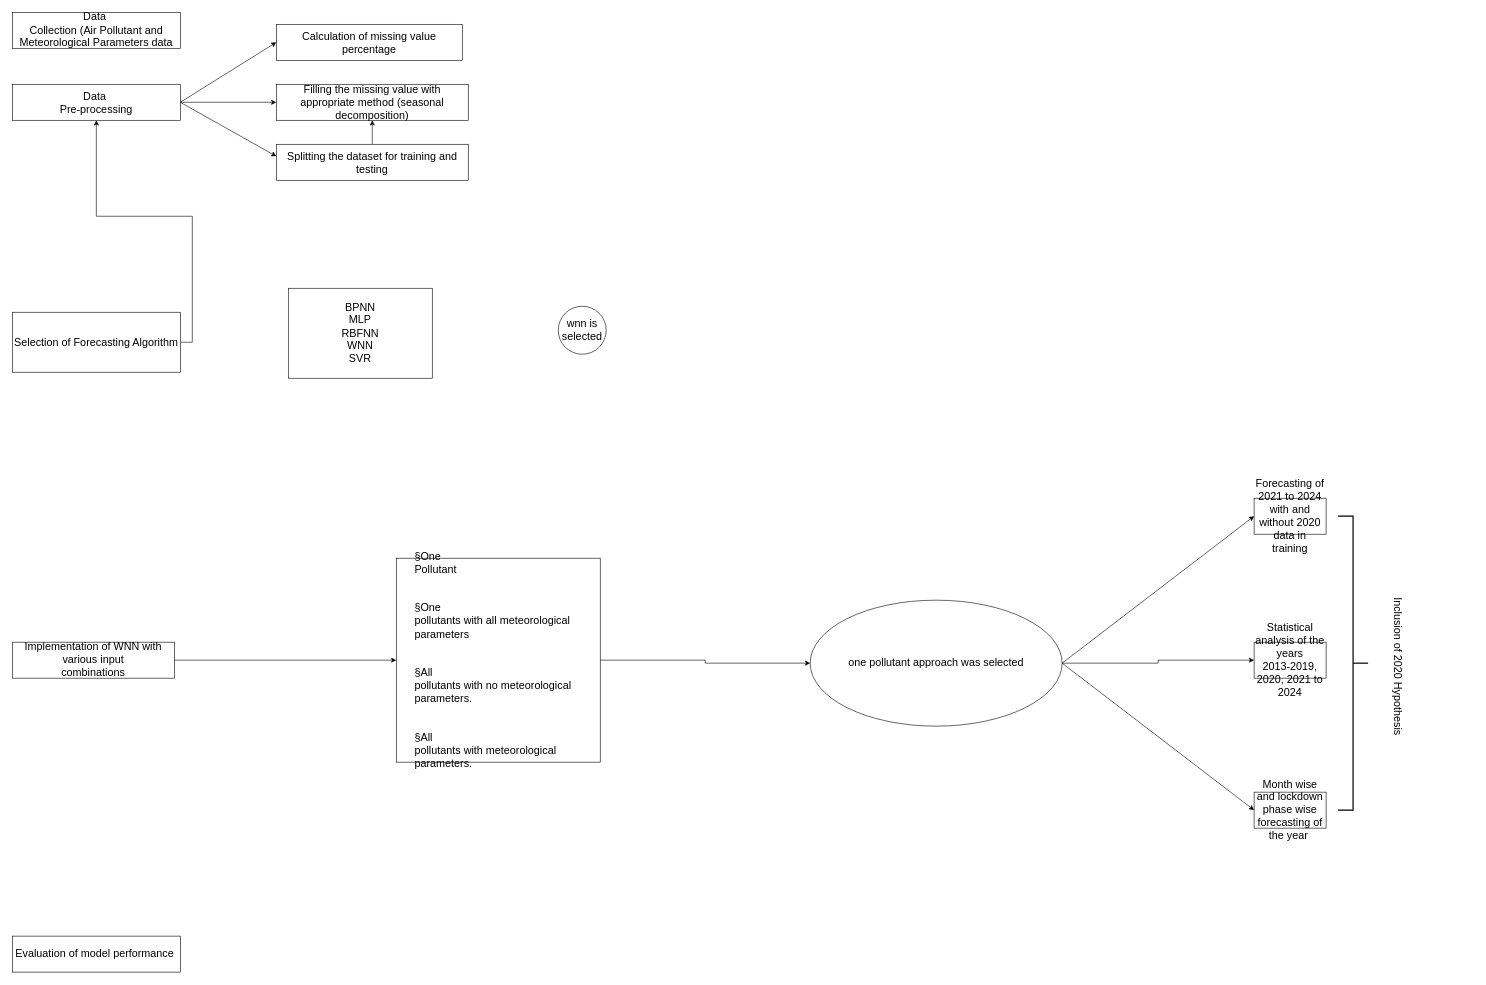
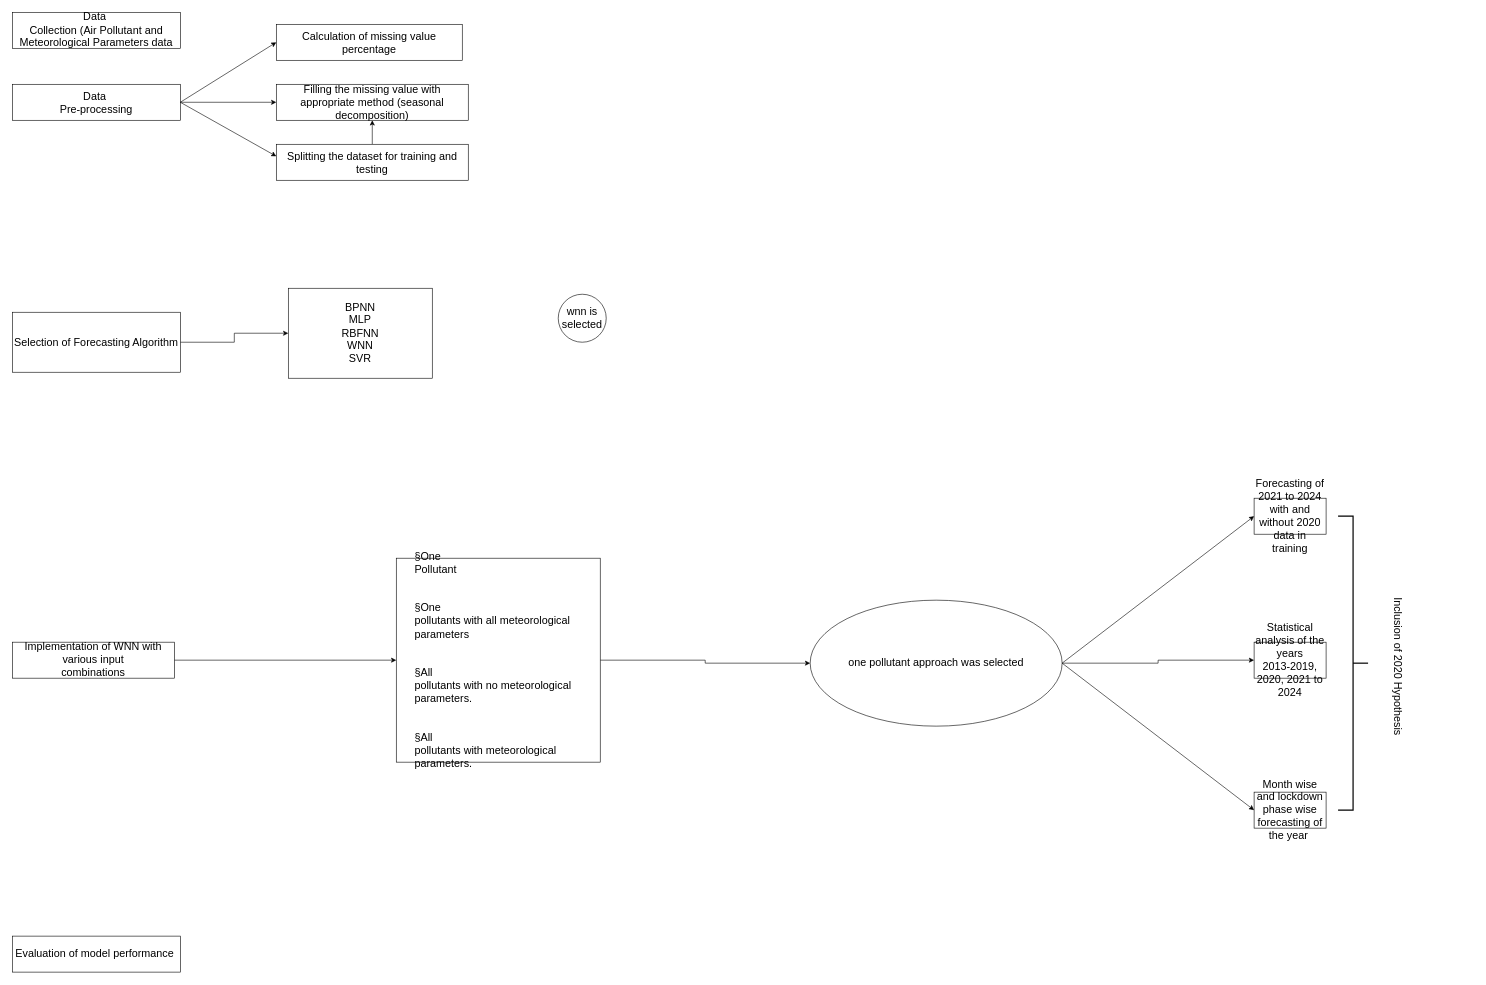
  <mxCell id="0" />
  <mxCell id="1" parent="0" />
  <mxCell id="2" value="&lt;p style=&quot;margin-top: 0pt; margin-bottom: 0pt; margin-left: 0in; direction: ltr; unicode-bidi: embed; word-break: normal;&quot;&gt;&lt;span&gt;&lt;font&gt;Data&amp;nbsp;&lt;br&gt;Collection (Air Pollutant and Meteorological Parameters data&lt;/font&gt;&lt;/span&gt;&lt;/p&gt;" style="rounded=0;whiteSpace=wrap;html=1;hachureGap=4;fontFamily=Helvetica;fontColor=default;textDirection=ltr;fontSize=18;labelBackgroundColor=none;" vertex="1" parent="1"><mxGeometry x="20" y="20" width="280" height="60" as="geometry" /></mxCell>
  <mxCell id="3" value="" style="edgeStyle=orthogonalEdgeStyle;rounded=0;hachureGap=4;orthogonalLoop=1;jettySize=auto;html=1;fontFamily=Helvetica;fontColor=default;textDirection=ltr;" edge="1" parent="1" source="4" target="10"><mxGeometry relative="1" as="geometry" /></mxCell>
  <mxCell id="4" value="Data&amp;nbsp;&lt;br&gt;Pre-processing" style="rounded=0;hachureGap=4;fontFamily=Helvetica;fontColor=default;spacingBottom=-1;whiteSpace=wrap;html=1;textDirection=ltr;fontSize=18;labelBackgroundColor=none;" vertex="1" parent="1"><mxGeometry x="20" y="140" width="280" height="60" as="geometry" /></mxCell>
- <mxCell id="5" style="edgeStyle=orthogonalEdgeStyle;rounded=0;hachureGap=4;orthogonalLoop=1;jettySize=auto;html=1;exitX=1;exitY=0.5;exitDx=0;exitDy=0;fontFamily=Helvetica;fontColor=default;textDirection=ltr;" edge="1" parent="1" source="6" target="4"><mxGeometry relative="1" as="geometry" /></mxCell>
+ <mxCell id="5" style="edgeStyle=orthogonalEdgeStyle;rounded=0;hachureGap=4;orthogonalLoop=1;jettySize=auto;html=1;exitX=1;exitY=0.5;exitDx=0;exitDy=0;entryX=0;entryY=0.5;entryDx=0;entryDy=0;fontFamily=Helvetica;fontColor=default;textDirection=ltr;" edge="1" parent="1" source="6" target="16"><mxGeometry relative="1" as="geometry" /></mxCell>
  <mxCell id="6" value="&lt;p style=&quot;margin-top: 0pt; margin-bottom: 0pt; margin-left: 0in; direction: ltr; unicode-bidi: embed; word-break: normal;&quot;&gt;&lt;span&gt;&lt;font&gt;Selection of Forecasting Algorithm&lt;/font&gt;&lt;/span&gt;&lt;/p&gt;" style="rounded=0;whiteSpace=wrap;html=1;hachureGap=4;fontFamily=Helvetica;fontColor=default;textDirection=ltr;fontSize=18;labelBackgroundColor=none;" vertex="1" parent="1"><mxGeometry x="20" y="520" width="280" height="100" as="geometry" /></mxCell>
  <mxCell id="7" style="edgeStyle=orthogonalEdgeStyle;rounded=0;hachureGap=4;orthogonalLoop=1;jettySize=auto;html=1;exitX=1;exitY=0.5;exitDx=0;exitDy=0;fontFamily=Helvetica;textDirection=ltr;" edge="1" parent="1" source="8" target="19"><mxGeometry relative="1" as="geometry" /></mxCell>
  <mxCell id="8" value="&lt;p style=&quot;margin-top: 0pt; margin-bottom: 0pt; margin-left: 0in; direction: ltr; unicode-bidi: embed; word-break: normal;&quot;&gt;&lt;span&gt;&lt;font&gt;Implementation of WNN with various input&lt;br&gt;combinations&lt;/font&gt;&lt;/span&gt;&lt;/p&gt;" style="rounded=0;whiteSpace=wrap;html=1;hachureGap=4;fontFamily=Helvetica;fontColor=default;textDirection=ltr;fontSize=18;labelBackgroundColor=none;" vertex="1" parent="1"><mxGeometry x="20" y="1070" width="270" height="60" as="geometry" /></mxCell>
  <mxCell id="9" value="&lt;p style=&quot;language:en-IN;margin-top:0pt;margin-bottom:0pt;margin-left:0in;&amp;lt;br/&amp;gt;text-align:left;direction:ltr;unicode-bidi:embed;mso-line-break-override:none;&amp;lt;br/&amp;gt;word-break:normal;punctuation-wrap:hanging&quot;&gt;&lt;span&gt;Evaluation of model performance&amp;nbsp;&lt;/span&gt;&lt;/p&gt;" style="rounded=0;whiteSpace=wrap;html=1;hachureGap=4;fontFamily=Helvetica;fontColor=default;textDirection=ltr;fontSize=18;labelBackgroundColor=none;" vertex="1" parent="1"><mxGeometry x="20" y="1560" width="280" height="60" as="geometry" /></mxCell>
  <mxCell id="10" value="Filling the missing value with&lt;br&gt;appropriate method (seasonal decomposition)" style="fontFamily=Helvetica;rounded=0;hachureGap=4;fontColor=default;spacingBottom=-1;whiteSpace=wrap;html=1;textDirection=ltr;fontSize=18;labelBackgroundColor=none;" vertex="1" parent="1"><mxGeometry x="460" y="140" width="320" height="60" as="geometry" /></mxCell>
  <mxCell id="11" value="Calculation of missing value percentage" style="fontFamily=Helvetica;rounded=0;hachureGap=4;fontColor=default;spacingBottom=-1;whiteSpace=wrap;html=1;textDirection=ltr;fontSize=18;labelBackgroundColor=none;" vertex="1" parent="1"><mxGeometry x="460" y="40" width="310" height="60" as="geometry" /></mxCell>
  <mxCell id="12" value="" style="endArrow=classic;html=1;rounded=0;hachureGap=4;fontFamily=Helvetica;fontColor=default;textDirection=ltr;" edge="1" parent="1"><mxGeometry width="50" height="50" relative="1" as="geometry"><mxPoint x="300" y="170" as="sourcePoint" /><mxPoint x="460" y="260" as="targetPoint" /></mxGeometry></mxCell>
  <mxCell id="13" value="" style="edgeStyle=orthogonalEdgeStyle;rounded=0;hachureGap=4;orthogonalLoop=1;jettySize=auto;html=1;fontFamily=Helvetica;textDirection=ltr;" edge="1" parent="1" source="14" target="10"><mxGeometry relative="1" as="geometry" /></mxCell>
  <mxCell id="14" value="Splitting the dataset for training and&lt;br&gt;testing" style="fontFamily=Helvetica;rounded=0;hachureGap=4;fontColor=default;spacingBottom=-1;whiteSpace=wrap;html=1;textDirection=ltr;fontSize=18;labelBackgroundColor=none;" vertex="1" parent="1"><mxGeometry x="460" y="240" width="320" height="60" as="geometry" /></mxCell>
  <mxCell id="15" value="" style="endArrow=classic;html=1;rounded=0;hachureGap=4;fontFamily=Helvetica;entryX=0;entryY=0.5;entryDx=0;entryDy=0;fontColor=default;textDirection=ltr;" edge="1" parent="1" target="11"><mxGeometry width="50" height="50" relative="1" as="geometry"><mxPoint x="300" y="170" as="sourcePoint" /><mxPoint x="470" y="270" as="targetPoint" /></mxGeometry></mxCell>
  <mxCell id="16" value="&lt;p style=&quot;margin-top: 0pt; margin-bottom: 0pt; margin-left: 0in; direction: ltr; unicode-bidi: embed; word-break: normal;&quot;&gt;&lt;span&gt;BPNN&lt;/span&gt;&lt;/p&gt;&lt;p style=&quot;margin-top: 0pt; margin-bottom: 0pt; margin-left: 0in; direction: ltr; unicode-bidi: embed; word-break: normal;&quot;&gt;&lt;span&gt;MLP&lt;/span&gt;&lt;/p&gt;&lt;p style=&quot;margin-top: 0pt; margin-bottom: 0pt; margin-left: 0in; direction: ltr; unicode-bidi: embed; word-break: normal;&quot;&gt;&lt;span&gt;RBFNN&lt;/span&gt;&lt;/p&gt;&lt;p style=&quot;margin-top: 0pt; margin-bottom: 0pt; margin-left: 0in; direction: ltr; unicode-bidi: embed; word-break: normal;&quot;&gt;&lt;span&gt;WNN&lt;/span&gt;&lt;/p&gt;&lt;p style=&quot;margin-top: 0pt; margin-bottom: 0pt; margin-left: 0in; direction: ltr; unicode-bidi: embed; word-break: normal;&quot;&gt;&lt;span&gt;SVR&lt;/span&gt;&lt;/p&gt;&lt;p style=&quot;language:en-IN;margin-top:0pt;margin-bottom:0pt;margin-left:0in;&amp;lt;br/&amp;gt;text-align:left;direction:ltr;unicode-bidi:embed;mso-line-break-override:none;&amp;lt;br/&amp;gt;word-break:normal;punctuation-wrap:hanging&quot;&gt;&lt;/p&gt;" style="rounded=0;whiteSpace=wrap;html=1;hachureGap=4;fontFamily=Helvetica;fontColor=default;textDirection=ltr;fontSize=18;labelBackgroundColor=none;" vertex="1" parent="1"><mxGeometry x="480" y="480" width="240" height="150" as="geometry" /></mxCell>
- <mxCell id="17" value="wnn is selected" style="ellipse;whiteSpace=wrap;html=1;hachureGap=4;fontFamily=Helvetica;fontColor=default;rounded=0;textDirection=ltr;fontSize=18;labelBackgroundColor=none;" vertex="1" parent="1"><mxGeometry x="930" y="510" width="80" height="80" as="geometry" /></mxCell>
+ <mxCell id="17" value="wnn is selected" style="ellipse;whiteSpace=wrap;html=1;hachureGap=4;fontFamily=Helvetica;fontColor=default;rounded=0;textDirection=ltr;fontSize=18;labelBackgroundColor=none;" vertex="1" parent="1"><mxGeometry x="930" y="490" width="80" height="80" as="geometry" /></mxCell>
  <mxCell id="18" style="edgeStyle=orthogonalEdgeStyle;rounded=0;hachureGap=4;orthogonalLoop=1;jettySize=auto;html=1;exitX=1;exitY=0.5;exitDx=0;exitDy=0;fontFamily=Helvetica;textDirection=ltr;" edge="1" parent="1" source="19" target="21"><mxGeometry relative="1" as="geometry"><mxPoint x="1300" y="1100" as="targetPoint" /></mxGeometry></mxCell>
  <mxCell id="19" value="&lt;div style=&quot;language:en-IN;margin-top:0pt;margin-bottom:0pt;margin-left:.31in;&amp;lt;br/&amp;gt;text-indent:-.31in;text-align:left;direction:ltr;unicode-bidi:embed;mso-line-break-override:&amp;lt;br/&amp;gt;none;word-break:normal;punctuation-wrap:hanging&quot;&gt;&lt;span&gt;&lt;span&gt;§&lt;/span&gt;&lt;/span&gt;&lt;span&gt;One&lt;br&gt;Pollutant&lt;/span&gt;&lt;/div&gt;&lt;br&gt;&lt;br&gt;&lt;div style=&quot;language:en-IN;margin-top:0pt;margin-bottom:0pt;margin-left:.31in;&amp;lt;br/&amp;gt;text-indent:-.31in;text-align:left;direction:ltr;unicode-bidi:embed;mso-line-break-override:&amp;lt;br/&amp;gt;none;word-break:normal;punctuation-wrap:hanging&quot;&gt;&lt;span&gt;&lt;span&gt;§&lt;/span&gt;&lt;/span&gt;&lt;span&gt;One&lt;br&gt;pollutants with all meteorological parameters&lt;/span&gt;&lt;/div&gt;&lt;br&gt;&lt;br&gt;&lt;div style=&quot;language:en-IN;margin-top:0pt;margin-bottom:0pt;margin-left:.31in;&amp;lt;br/&amp;gt;text-indent:-.31in;text-align:left;direction:ltr;unicode-bidi:embed;mso-line-break-override:&amp;lt;br/&amp;gt;none;word-break:normal;punctuation-wrap:hanging&quot;&gt;&lt;span&gt;&lt;span&gt;§&lt;/span&gt;&lt;/span&gt;&lt;span&gt;All&lt;br&gt;pollutants with no meteorological parameters.&lt;/span&gt;&lt;/div&gt;&lt;br&gt;&lt;br&gt;&lt;div style=&quot;language:en-IN;margin-top:0pt;margin-bottom:0pt;margin-left:.31in;&amp;lt;br/&amp;gt;text-indent:-.31in;text-align:left;direction:ltr;unicode-bidi:embed;mso-line-break-override:&amp;lt;br/&amp;gt;none;word-break:normal;punctuation-wrap:hanging&quot;&gt;&lt;span&gt;&lt;span&gt;§&lt;/span&gt;&lt;/span&gt;&lt;span&gt;All&lt;br&gt;pollutants with meteorological parameters.&lt;/span&gt;&lt;/div&gt;" style="whiteSpace=wrap;html=1;aspect=fixed;hachureGap=4;fontFamily=Helvetica;fontColor=default;rounded=0;textDirection=ltr;fontSize=18;labelBackgroundColor=none;" vertex="1" parent="1"><mxGeometry x="660" y="930" width="340" height="340" as="geometry" /></mxCell>
  <mxCell id="20" style="edgeStyle=orthogonalEdgeStyle;rounded=0;hachureGap=4;orthogonalLoop=1;jettySize=auto;html=1;exitX=1;exitY=0.5;exitDx=0;exitDy=0;fontFamily=Helvetica;textDirection=ltr;" edge="1" parent="1" source="21" target="24"><mxGeometry relative="1" as="geometry" /></mxCell>
  <mxCell id="21" value="&lt;font&gt;one pollutant approach was selected&lt;/font&gt;" style="ellipse;whiteSpace=wrap;html=1;hachureGap=4;fontFamily=Helvetica;rounded=0;textDirection=ltr;fontSize=18;labelBackgroundColor=none;" vertex="1" parent="1"><mxGeometry x="1350" y="1000" width="420" height="210" as="geometry" /></mxCell>
  <mxCell id="22" value="&lt;p style=&quot;language:en-IN;margin-top:0pt;margin-bottom:0pt;margin-left:0in;&amp;lt;br/&amp;gt;text-align:left;direction:ltr;unicode-bidi:embed;mso-line-break-override:none;&amp;lt;br/&amp;gt;word-break:normal;punctuation-wrap:hanging&quot;&gt;&lt;span&gt;&lt;font&gt;Forecasting of 2021 to 2024 with and&lt;br&gt;without 2020 data in training&lt;/font&gt;&lt;/span&gt;&lt;/p&gt;" style="whiteSpace=wrap;html=1;fontFamily=Helvetica;hachureGap=4;rounded=0;textDirection=ltr;fontSize=18;labelBackgroundColor=none;" vertex="1" parent="1"><mxGeometry x="2090" y="830" width="120" height="60" as="geometry" /></mxCell>
  <mxCell id="23" value="&lt;p style=&quot;language:en-IN;margin-top:0pt;margin-bottom:0pt;margin-left:0in;&amp;lt;br/&amp;gt;text-align:left;direction:ltr;unicode-bidi:embed;mso-line-break-override:none;&amp;lt;br/&amp;gt;word-break:normal;punctuation-wrap:hanging&quot;&gt;&lt;span&gt;&lt;font&gt;Month wise and lockdown phase wise&lt;br&gt;forecasting of the year&amp;nbsp;&lt;/font&gt;&lt;/span&gt;&lt;/p&gt;" style="rounded=0;whiteSpace=wrap;html=1;hachureGap=4;fontFamily=Helvetica;textDirection=ltr;fontSize=18;labelBackgroundColor=none;" vertex="1" parent="1"><mxGeometry x="2090" y="1320" width="120" height="60" as="geometry" /></mxCell>
  <mxCell id="24" value="&lt;p style=&quot;language:en-IN;margin-top:0pt;margin-bottom:0pt;margin-left:0in;&amp;lt;br/&amp;gt;text-align:left;direction:ltr;unicode-bidi:embed;mso-line-break-override:none;&amp;lt;br/&amp;gt;word-break:normal;punctuation-wrap:hanging&quot;&gt;&lt;span&gt;&lt;font&gt;Statistical analysis of the years&lt;br&gt;2013-2019, 2020, 2021 to 2024&lt;/font&gt;&lt;/span&gt;&lt;/p&gt;" style="rounded=0;whiteSpace=wrap;html=1;hachureGap=4;fontFamily=Helvetica;textDirection=ltr;fontSize=18;labelBackgroundColor=none;" vertex="1" parent="1"><mxGeometry x="2090" y="1070" width="120" height="60" as="geometry" /></mxCell>
  <mxCell id="25" value="" style="endArrow=classic;html=1;rounded=0;hachureGap=4;fontFamily=Helvetica;exitX=1;exitY=0.5;exitDx=0;exitDy=0;entryX=0;entryY=0.5;entryDx=0;entryDy=0;textDirection=ltr;" edge="1" parent="1" source="21" target="22"><mxGeometry width="50" height="50" relative="1" as="geometry"><mxPoint x="1750" y="1070" as="sourcePoint" /><mxPoint x="2070" y="870" as="targetPoint" /></mxGeometry></mxCell>
  <mxCell id="26" value="" style="endArrow=classic;html=1;rounded=0;hachureGap=4;fontFamily=Helvetica;exitX=1;exitY=0.5;exitDx=0;exitDy=0;entryX=0;entryY=0.5;entryDx=0;entryDy=0;textDirection=ltr;" edge="1" parent="1" source="21" target="23"><mxGeometry width="50" height="50" relative="1" as="geometry"><mxPoint x="1770" y="1160" as="sourcePoint" /><mxPoint x="2040" y="1310" as="targetPoint" /></mxGeometry></mxCell>
  <mxCell id="27" value="" style="strokeWidth=2;html=1;shape=mxgraph.flowchart.annotation_2;align=left;labelPosition=right;pointerEvents=1;hachureGap=4;fontFamily=Helvetica;direction=west;textDirection=ltr;" vertex="1" parent="1"><mxGeometry x="2230" y="860" width="50" height="490" as="geometry" /></mxCell>
  <mxCell id="28" value="&lt;p style=&quot;language:en-IN;margin-top:0pt;margin-bottom:0pt;margin-left:0in;&amp;lt;br/&amp;gt;text-align:left;direction:ltr;unicode-bidi:embed;mso-line-break-override:none;&amp;lt;br/&amp;gt;word-break:normal;punctuation-wrap:hanging&quot;&gt;&lt;span&gt;Inclusion of 2020 Hypothesis&lt;/span&gt;&lt;/p&gt;" style="text;html=1;align=center;verticalAlign=middle;resizable=0;points=[];autosize=1;strokeColor=none;fillColor=none;fontFamily=Helvetica;rotation=90;textDirection=ltr;fontSize=18;labelBackgroundColor=none;" vertex="1" parent="1"><mxGeometry x="2205" y="1090" width="250" height="40" as="geometry" /></mxCell>
